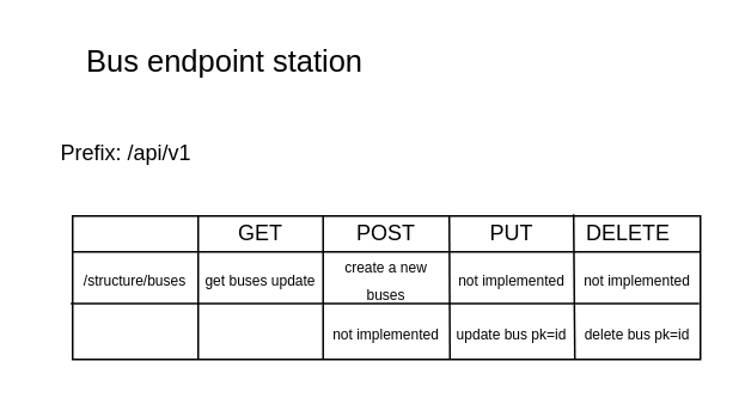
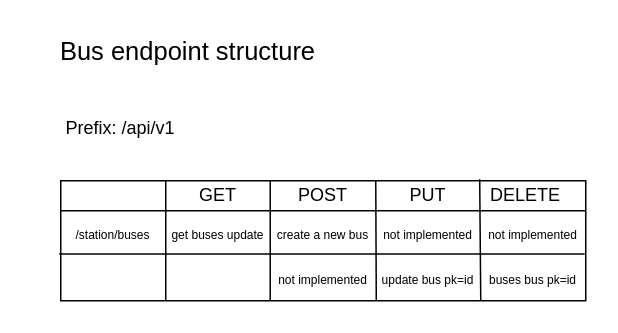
  <mxCell id="0" />
  <mxCell id="1" parent="0" />
- <mxCell id="2" value="&lt;font style=&quot;font-size: 17px;&quot;&gt;Bus endpoint station&lt;/font&gt;" style="text;html=1;strokeColor=none;fillColor=none;align=center;verticalAlign=middle;whiteSpace=wrap;rounded=0;imageWidth=50;strokeWidth=1;" vertex="1" parent="1"><mxGeometry x="20" y="20" width="210" height="30" as="geometry" /></mxCell>
- <mxCell id="3" value="Prefix: /api/v1" style="text;html=1;strokeColor=none;fillColor=none;align=center;verticalAlign=middle;whiteSpace=wrap;rounded=0;" vertex="1" parent="1"><mxGeometry x="20" y="70" width="100" height="30" as="geometry" /></mxCell>
+ <mxCell id="2" value="&lt;font style=&quot;font-size: 17px;&quot;&gt;Bus endpoint structure&lt;/font&gt;" style="text;html=1;strokeColor=none;fillColor=none;align=center;verticalAlign=middle;whiteSpace=wrap;rounded=0;imageWidth=50;strokeWidth=1;" vertex="1" parent="1"><mxGeometry x="20" y="20" width="210" height="30" as="geometry" /></mxCell>
+ <mxCell id="3" value="Prefix: /api/v1" style="text;html=1;strokeColor=none;fillColor=none;align=center;verticalAlign=middle;whiteSpace=wrap;rounded=0;" vertex="1" parent="1"><mxGeometry x="30" y="70" width="100" height="30" as="geometry" /></mxCell>
  <mxCell id="4" value="" style="shape=internalStorage;whiteSpace=wrap;html=1;backgroundOutline=1;dx=70;dy=20;" vertex="1" parent="1"><mxGeometry x="40" y="120" width="350" height="80" as="geometry" /></mxCell>
  <mxCell id="5" value="" style="endArrow=none;html=1;rounded=0;entryX=0.399;entryY=-0.002;entryDx=0;entryDy=0;entryPerimeter=0;exitX=0.399;exitY=1.003;exitDx=0;exitDy=0;exitPerimeter=0;" edge="1" parent="1" source="4" target="4"><mxGeometry width="50" height="50" relative="1" as="geometry"><mxPoint x="150" y="170" as="sourcePoint" /><mxPoint x="200" y="120" as="targetPoint" /></mxGeometry></mxCell>
  <mxCell id="6" value="" style="endArrow=none;html=1;rounded=0;exitX=0.601;exitY=0.993;exitDx=0;exitDy=0;exitPerimeter=0;" edge="1" parent="1" source="4"><mxGeometry width="50" height="50" relative="1" as="geometry"><mxPoint x="200" y="170" as="sourcePoint" /><mxPoint x="250" y="120" as="targetPoint" /></mxGeometry></mxCell>
  <mxCell id="7" value="" style="endArrow=none;html=1;rounded=0;entryX=0.798;entryY=-0.012;entryDx=0;entryDy=0;entryPerimeter=0;" edge="1" parent="1" target="4"><mxGeometry width="50" height="50" relative="1" as="geometry"><mxPoint x="320" y="200" as="sourcePoint" /><mxPoint x="300" y="130" as="targetPoint" /></mxGeometry></mxCell>
  <mxCell id="8" value="GET" style="text;html=1;strokeColor=none;fillColor=none;align=center;verticalAlign=middle;whiteSpace=wrap;rounded=0;" vertex="1" parent="1"><mxGeometry x="100" y="110" width="90" height="40" as="geometry" /></mxCell>
  <mxCell id="9" value="POST" style="text;html=1;strokeColor=none;fillColor=none;align=center;verticalAlign=middle;whiteSpace=wrap;rounded=0;" vertex="1" parent="1"><mxGeometry x="180" y="115" width="70" height="30" as="geometry" /></mxCell>
  <mxCell id="10" value="PUT" style="text;html=1;strokeColor=none;fillColor=none;align=center;verticalAlign=middle;whiteSpace=wrap;rounded=0;" vertex="1" parent="1"><mxGeometry x="250" y="115" width="70" height="30" as="geometry" /></mxCell>
  <mxCell id="11" value="DELETE" style="text;html=1;strokeColor=none;fillColor=none;align=center;verticalAlign=middle;whiteSpace=wrap;rounded=0;" vertex="1" parent="1"><mxGeometry x="320" y="115" width="60" height="30" as="geometry" /></mxCell>
  <mxCell id="12" value="" style="endArrow=none;html=1;rounded=0;exitX=-0.003;exitY=0.61;exitDx=0;exitDy=0;exitPerimeter=0;entryX=0.998;entryY=0.61;entryDx=0;entryDy=0;entryPerimeter=0;" edge="1" parent="1" source="4" target="4"><mxGeometry width="50" height="50" relative="1" as="geometry"><mxPoint x="60" y="180" as="sourcePoint" /><mxPoint x="110" y="130" as="targetPoint" /></mxGeometry></mxCell>
- <mxCell id="13" value="&lt;font style=&quot;font-size: 8px;&quot;&gt;/structure/buses&lt;/font&gt;" style="text;html=1;strokeColor=none;fillColor=none;align=center;verticalAlign=middle;whiteSpace=wrap;rounded=0;" vertex="1" parent="1"><mxGeometry x="40" y="140" width="70" height="30" as="geometry" /></mxCell>
+ <mxCell id="13" value="&lt;font style=&quot;font-size: 8px;&quot;&gt;/station/buses&lt;/font&gt;" style="text;html=1;strokeColor=none;fillColor=none;align=center;verticalAlign=middle;whiteSpace=wrap;rounded=0;" vertex="1" parent="1"><mxGeometry x="40" y="140" width="70" height="30" as="geometry" /></mxCell>
  <mxCell id="14" value="&lt;font style=&quot;font-size: 8px;&quot;&gt;get buses update&lt;/font&gt;" style="text;html=1;strokeColor=none;fillColor=none;align=center;verticalAlign=middle;whiteSpace=wrap;rounded=0;" vertex="1" parent="1"><mxGeometry x="110" y="140" width="70" height="30" as="geometry" /></mxCell>
- <mxCell id="15" value="&lt;font style=&quot;font-size: 8px;&quot;&gt;create a new buses&lt;/font&gt;" style="text;html=1;strokeColor=none;fillColor=none;align=center;verticalAlign=middle;whiteSpace=wrap;rounded=0;" vertex="1" parent="1"><mxGeometry x="180" y="140" width="70" height="30" as="geometry" /></mxCell>
+ <mxCell id="15" value="&lt;font style=&quot;font-size: 8px;&quot;&gt;create a new bus&lt;/font&gt;" style="text;html=1;strokeColor=none;fillColor=none;align=center;verticalAlign=middle;whiteSpace=wrap;rounded=0;" vertex="1" parent="1"><mxGeometry x="180" y="140" width="70" height="30" as="geometry" /></mxCell>
  <mxCell id="16" value="&lt;font style=&quot;font-size: 8px;&quot;&gt;not implemented&lt;/font&gt;" style="text;html=1;strokeColor=none;fillColor=none;align=center;verticalAlign=middle;whiteSpace=wrap;rounded=0;" vertex="1" parent="1"><mxGeometry x="250" y="140" width="70" height="30" as="geometry" /></mxCell>
  <mxCell id="17" value="&lt;font style=&quot;font-size: 8px;&quot;&gt;not implemented&lt;/font&gt;" style="text;html=1;strokeColor=none;fillColor=none;align=center;verticalAlign=middle;whiteSpace=wrap;rounded=0;" vertex="1" parent="1"><mxGeometry x="320" y="140" width="70" height="30" as="geometry" /></mxCell>
  <mxCell id="18" value="&lt;font style=&quot;font-size: 8px;&quot;&gt;not implemented&lt;/font&gt;" style="text;html=1;strokeColor=none;fillColor=none;align=center;verticalAlign=middle;whiteSpace=wrap;rounded=0;" vertex="1" parent="1"><mxGeometry x="180" y="170" width="70" height="30" as="geometry" /></mxCell>
  <mxCell id="19" value="&lt;font style=&quot;font-size: 8px;&quot;&gt;update bus pk=id&lt;/font&gt;" style="text;html=1;strokeColor=none;fillColor=none;align=center;verticalAlign=middle;whiteSpace=wrap;rounded=0;" vertex="1" parent="1"><mxGeometry x="250" y="170" width="70" height="30" as="geometry" /></mxCell>
- <mxCell id="20" value="&lt;font style=&quot;font-size: 8px;&quot;&gt;delete bus pk=id&lt;/font&gt;" style="text;html=1;strokeColor=none;fillColor=none;align=center;verticalAlign=middle;whiteSpace=wrap;rounded=0;" vertex="1" parent="1"><mxGeometry x="320" y="170" width="70" height="30" as="geometry" /></mxCell>
+ <mxCell id="20" value="&lt;font style=&quot;font-size: 8px;&quot;&gt;buses bus pk=id&lt;/font&gt;" style="text;html=1;strokeColor=none;fillColor=none;align=center;verticalAlign=middle;whiteSpace=wrap;rounded=0;" vertex="1" parent="1"><mxGeometry x="320" y="170" width="70" height="30" as="geometry" /></mxCell>
